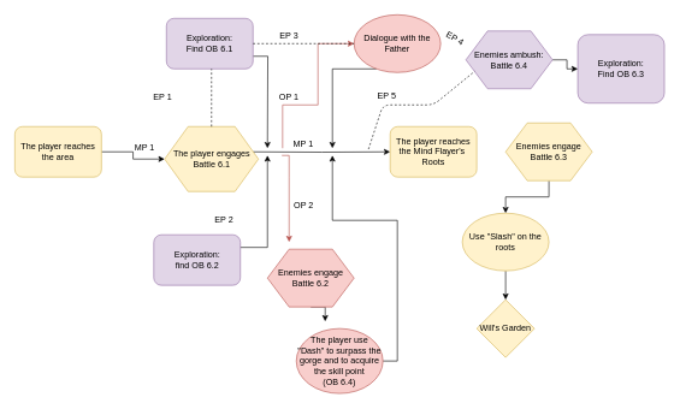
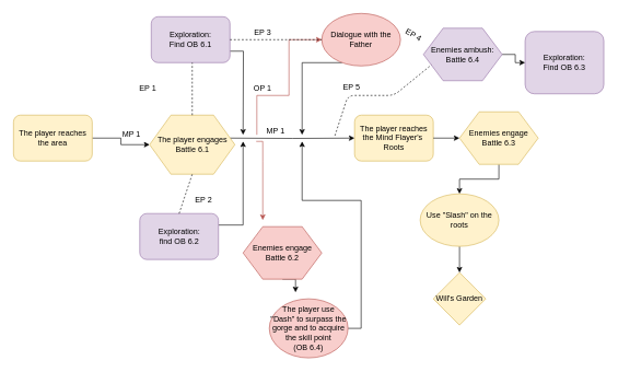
  <mxCell id="0" />
  <mxCell id="1" parent="0" />
  <mxCell id="2" value="" style="edgeStyle=orthogonalEdgeStyle;rounded=0;orthogonalLoop=1;jettySize=auto;html=1;entryX=0;entryY=0.5;entryDx=0;entryDy=0;" parent="1" source="3" target="17" edge="1"><mxGeometry relative="1" as="geometry"><mxPoint x="230" y="210" as="targetPoint" /></mxGeometry></mxCell>
  <mxCell id="3" value="The player reaches the area" style="rounded=1;whiteSpace=wrap;html=1;fillColor=#fff2cc;strokeColor=#d6b656;" parent="1" vertex="1"><mxGeometry x="20" y="175" width="120" height="70" as="geometry" /></mxCell>
  <mxCell id="4" value="" style="edgeStyle=orthogonalEdgeStyle;rounded=0;orthogonalLoop=1;jettySize=auto;html=1;" parent="1" target="10" edge="1"><mxGeometry relative="1" as="geometry"><mxPoint x="350" y="210" as="sourcePoint" /></mxGeometry></mxCell>
  <mxCell id="5" style="edgeStyle=orthogonalEdgeStyle;rounded=0;orthogonalLoop=1;jettySize=auto;html=1;entryX=0;entryY=0.5;entryDx=0;entryDy=0;fillColor=#f8cecc;strokeColor=#b85450;" parent="1" target="23" edge="1"><mxGeometry relative="1" as="geometry"><mxPoint x="440" y="85" as="targetPoint" /><mxPoint x="391" y="205" as="sourcePoint" /><Array as="points"><mxPoint x="391" y="145" /><mxPoint x="440" y="145" /><mxPoint x="440" y="60" /></Array></mxGeometry></mxCell>
  <mxCell id="6" style="edgeStyle=orthogonalEdgeStyle;rounded=0;orthogonalLoop=1;jettySize=auto;html=1;exitX=1;exitY=0.25;exitDx=0;exitDy=0;" parent="1" source="7" edge="1"><mxGeometry relative="1" as="geometry"><mxPoint x="370" y="215" as="targetPoint" /><Array as="points"><mxPoint x="370" y="343" /></Array></mxGeometry></mxCell>
  <mxCell id="7" value="Exploration:&lt;br&gt;find OB 6.2" style="rounded=1;whiteSpace=wrap;html=1;fillColor=#e1d5e7;strokeColor=#9673a6;" parent="1" vertex="1"><mxGeometry x="212.5" y="325" width="120" height="70" as="geometry" /></mxCell>
  <mxCell id="8" style="edgeStyle=orthogonalEdgeStyle;rounded=0;orthogonalLoop=1;jettySize=auto;html=1;exitX=1;exitY=0.75;exitDx=0;exitDy=0;" parent="1" source="9" edge="1"><mxGeometry relative="1" as="geometry"><mxPoint x="370" y="205" as="targetPoint" /></mxGeometry></mxCell>
  <mxCell id="9" value="Exploration:&lt;br&gt;Find OB 6.1" style="rounded=1;whiteSpace=wrap;html=1;fillColor=#e1d5e7;strokeColor=#9673a6;" parent="1" vertex="1"><mxGeometry x="230" y="25" width="120" height="70" as="geometry" /></mxCell>
  <mxCell id="10" value="The player reaches&lt;br&gt;the Mind Flayer's&amp;nbsp;&lt;br&gt;Roots" style="rounded=1;whiteSpace=wrap;html=1;fillColor=#fff2cc;strokeColor=#d6b656;" parent="1" vertex="1"><mxGeometry x="540" y="175" width="120" height="70" as="geometry" /></mxCell>
  <mxCell id="11" value="EP 1" style="text;html=1;strokeColor=none;fillColor=none;align=center;verticalAlign=middle;whiteSpace=wrap;rounded=0;" parent="1" vertex="1"><mxGeometry x="205" y="125" width="40" height="20" as="geometry" /></mxCell>
  <mxCell id="12" value="EP 2" style="text;html=1;strokeColor=none;fillColor=none;align=center;verticalAlign=middle;whiteSpace=wrap;rounded=0;" parent="1" vertex="1"><mxGeometry x="290" y="295" width="40" height="20" as="geometry" /></mxCell>
  <mxCell id="13" value="MP 1" style="text;html=1;strokeColor=none;fillColor=none;align=center;verticalAlign=middle;whiteSpace=wrap;rounded=0;" parent="1" vertex="1"><mxGeometry x="180" y="195" width="40" height="20" as="geometry" /></mxCell>
  <mxCell id="14" value="MP 1" style="text;html=1;strokeColor=none;fillColor=none;align=center;verticalAlign=middle;whiteSpace=wrap;rounded=0;" parent="1" vertex="1"><mxGeometry x="400" y="190" width="40" height="20" as="geometry" /></mxCell>
+ <mxCell id="15" value="" style="edgeStyle=orthogonalEdgeStyle;rounded=0;orthogonalLoop=1;jettySize=auto;html=1;entryX=0;entryY=0.5;entryDx=0;entryDy=0;" parent="1" source="10" target="19" edge="1"><mxGeometry relative="1" as="geometry"><mxPoint x="560" y="210" as="sourcePoint" /><mxPoint x="640" y="210" as="targetPoint" /></mxGeometry></mxCell>
  <mxCell id="16" style="edgeStyle=orthogonalEdgeStyle;rounded=0;orthogonalLoop=1;jettySize=auto;html=1;fillColor=#f8cecc;strokeColor=#b85450;" parent="1" edge="1"><mxGeometry relative="1" as="geometry"><mxPoint x="400" y="335" as="targetPoint" /><mxPoint x="390" y="215" as="sourcePoint" /><Array as="points"><mxPoint x="400" y="245" /><mxPoint x="400" y="245" /></Array></mxGeometry></mxCell>
  <mxCell id="17" value="&lt;span style=&quot;white-space: normal&quot;&gt;The player engages Battle 6.1&lt;/span&gt;" style="shape=hexagon;perimeter=hexagonPerimeter2;whiteSpace=wrap;html=1;fillColor=#fff2cc;strokeColor=#d6b656;" parent="1" vertex="1"><mxGeometry x="227.5" y="175" width="130" height="90" as="geometry" /></mxCell>
  <mxCell id="18" style="edgeStyle=orthogonalEdgeStyle;rounded=0;orthogonalLoop=1;jettySize=auto;html=1;exitX=0.5;exitY=1;exitDx=0;exitDy=0;" parent="1" source="19" target="25" edge="1"><mxGeometry relative="1" as="geometry"><mxPoint x="700" y="295" as="targetPoint" /></mxGeometry></mxCell>
  <mxCell id="19" value="Enemies engage&lt;br&gt;Battle 6.3" style="shape=hexagon;perimeter=hexagonPerimeter2;whiteSpace=wrap;html=1;fillColor=#fff2cc;strokeColor=#d6b656;" parent="1" vertex="1"><mxGeometry x="700" y="170" width="120" height="80" as="geometry" /></mxCell>
  <mxCell id="20" value="OP 1" style="text;html=1;strokeColor=none;fillColor=none;align=center;verticalAlign=middle;whiteSpace=wrap;rounded=0;" parent="1" vertex="1"><mxGeometry x="380" y="125" width="40" height="20" as="geometry" /></mxCell>
  <mxCell id="21" value="EP 3" style="text;html=1;strokeColor=none;fillColor=none;align=center;verticalAlign=middle;whiteSpace=wrap;rounded=0;" parent="1" vertex="1"><mxGeometry x="380" y="40" width="40" height="20" as="geometry" /></mxCell>
  <mxCell id="22" style="edgeStyle=orthogonalEdgeStyle;rounded=0;orthogonalLoop=1;jettySize=auto;html=1;" parent="1" source="23" edge="1"><mxGeometry relative="1" as="geometry"><mxPoint x="460" y="205" as="targetPoint" /><Array as="points"><mxPoint x="460" y="95" /></Array></mxGeometry></mxCell>
  <mxCell id="23" value="Dialogue with the Father" style="ellipse;whiteSpace=wrap;html=1;fillColor=#f8cecc;strokeColor=#b85450;" parent="1" vertex="1"><mxGeometry x="490" y="20" width="120" height="80" as="geometry" /></mxCell>
  <mxCell id="24" value="" style="edgeStyle=orthogonalEdgeStyle;rounded=0;orthogonalLoop=1;jettySize=auto;html=1;entryX=0.5;entryY=0;entryDx=0;entryDy=0;" parent="1" source="25" target="26" edge="1"><mxGeometry relative="1" as="geometry"><mxPoint x="700" y="390" as="targetPoint" /></mxGeometry></mxCell>
  <mxCell id="25" value="Use &quot;Slash&quot; on the roots" style="ellipse;whiteSpace=wrap;html=1;fillColor=#fff2cc;strokeColor=#d6b656;" parent="1" vertex="1"><mxGeometry x="640" y="295" width="120" height="80" as="geometry" /></mxCell>
  <mxCell id="26" value="Will's Garden" style="rhombus;whiteSpace=wrap;html=1;fillColor=#fff2cc;strokeColor=#d6b656;" parent="1" vertex="1"><mxGeometry x="660" y="415" width="80" height="80" as="geometry" /></mxCell>
  <mxCell id="27" value="" style="endArrow=none;dashed=1;html=1;exitX=0.5;exitY=0;exitDx=0;exitDy=0;" parent="1" source="17" edge="1"><mxGeometry width="50" height="50" relative="1" as="geometry"><mxPoint x="242.5" y="145" as="sourcePoint" /><mxPoint x="292.5" y="95" as="targetPoint" /></mxGeometry></mxCell>
- <mxCell id="29" value="OP 2&lt;br&gt;" style="text;html=1;align=center;verticalAlign=middle;resizable=0;points=[];;autosize=1;" parent="1" vertex="1"><mxGeometry x="400" y="275" width="40" height="20" as="geometry" /></mxCell>
+ <mxCell id="28" value="" style="endArrow=none;dashed=1;html=1;entryX=0.5;entryY=1;entryDx=0;entryDy=0;exitX=0.5;exitY=0;exitDx=0;exitDy=0;" parent="1" source="7" target="17" edge="1"><mxGeometry width="50" height="50" relative="1" as="geometry"><mxPoint x="70" y="545" as="sourcePoint" /><mxPoint x="120" y="495" as="targetPoint" /></mxGeometry></mxCell>
  <mxCell id="30" style="edgeStyle=orthogonalEdgeStyle;rounded=0;orthogonalLoop=1;jettySize=auto;html=1;exitX=0.5;exitY=1;exitDx=0;exitDy=0;" parent="1" source="31" edge="1"><mxGeometry relative="1" as="geometry"><mxPoint x="450" y="445" as="targetPoint" /></mxGeometry></mxCell>
  <mxCell id="31" value="Enemies engage&lt;br&gt;Battle 6.2" style="shape=hexagon;perimeter=hexagonPerimeter2;whiteSpace=wrap;html=1;fillColor=#f8cecc;strokeColor=#b85450;" parent="1" vertex="1"><mxGeometry x="370" y="345" width="120" height="80" as="geometry" /></mxCell>
  <mxCell id="32" style="edgeStyle=orthogonalEdgeStyle;rounded=0;orthogonalLoop=1;jettySize=auto;html=1;exitX=1;exitY=0.5;exitDx=0;exitDy=0;" parent="1" source="33" edge="1"><mxGeometry relative="1" as="geometry"><mxPoint x="460" y="215" as="targetPoint" /><Array as="points"><mxPoint x="550" y="500" /><mxPoint x="550" y="305" /><mxPoint x="460" y="305" /></Array></mxGeometry></mxCell>
  <mxCell id="33" value="The player use &quot;Dash&quot; to surpass the gorge and to acquire the skill point&lt;br&gt;(OB 6.4)" style="ellipse;whiteSpace=wrap;html=1;fillColor=#f8cecc;strokeColor=#b85450;" parent="1" vertex="1"><mxGeometry x="410" y="455" width="120" height="90" as="geometry" /></mxCell>
  <mxCell id="34" value="Exploration:&lt;br&gt;Find OB 6.3" style="rounded=1;whiteSpace=wrap;html=1;fillColor=#e1d5e7;strokeColor=#9673a6;" parent="1" vertex="1"><mxGeometry x="800" y="47.5" width="120" height="95" as="geometry" /></mxCell>
  <mxCell id="35" value="" style="edgeStyle=orthogonalEdgeStyle;rounded=0;orthogonalLoop=1;jettySize=auto;html=1;" parent="1" source="36" target="34" edge="1"><mxGeometry relative="1" as="geometry" /></mxCell>
  <mxCell id="36" value="Enemies ambush:&lt;br&gt;Battle 6.4" style="shape=hexagon;perimeter=hexagonPerimeter2;whiteSpace=wrap;html=1;fillColor=#e1d5e7;strokeColor=#9673a6;" parent="1" vertex="1"><mxGeometry x="645" y="42.5" width="120" height="80" as="geometry" /></mxCell>
  <mxCell id="37" value="" style="endArrow=none;dashed=1;html=1;entryX=0;entryY=0.75;entryDx=0;entryDy=0;" parent="1" target="36" edge="1"><mxGeometry width="50" height="50" relative="1" as="geometry"><mxPoint x="510" y="206.333" as="sourcePoint" /><mxPoint x="310" y="565" as="targetPoint" /><Array as="points"><mxPoint x="530" y="145" /><mxPoint x="600" y="145" /></Array></mxGeometry></mxCell>
  <mxCell id="38" value="EP 5" style="text;html=1;align=center;verticalAlign=middle;resizable=0;points=[];;autosize=1;" parent="1" vertex="1"><mxGeometry x="515" y="122.5" width="40" height="20" as="geometry" /></mxCell>
  <mxCell id="39" value="EP 4" style="text;html=1;align=center;verticalAlign=middle;resizable=0;points=[];;autosize=1;rotation=30;" parent="1" vertex="1"><mxGeometry x="610" y="42.5" width="40" height="20" as="geometry" /></mxCell>
  <mxCell id="40" value="" style="endArrow=none;dashed=1;html=1;entryX=0;entryY=0.5;entryDx=0;entryDy=0;exitX=1;exitY=0.5;exitDx=0;exitDy=0;" parent="1" source="9" target="23" edge="1"><mxGeometry width="50" height="50" relative="1" as="geometry"><mxPoint x="40" y="615" as="sourcePoint" /><mxPoint x="90" y="565" as="targetPoint" /></mxGeometry></mxCell>
